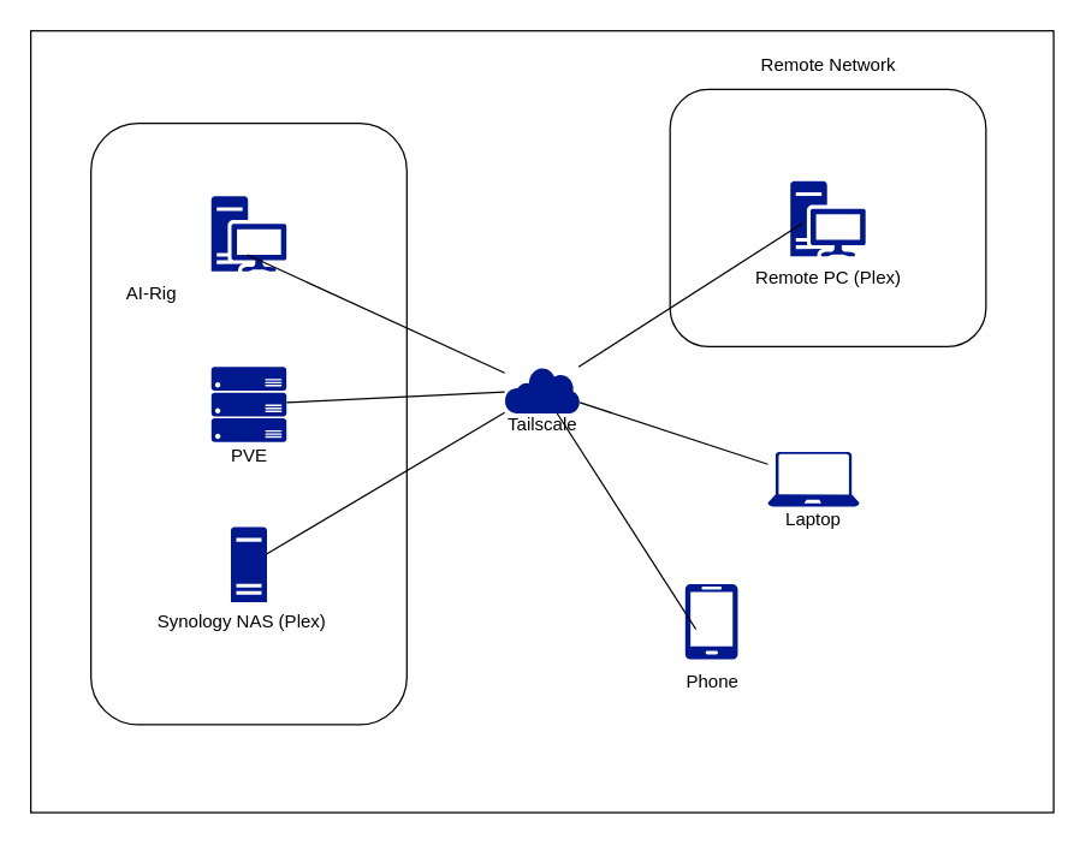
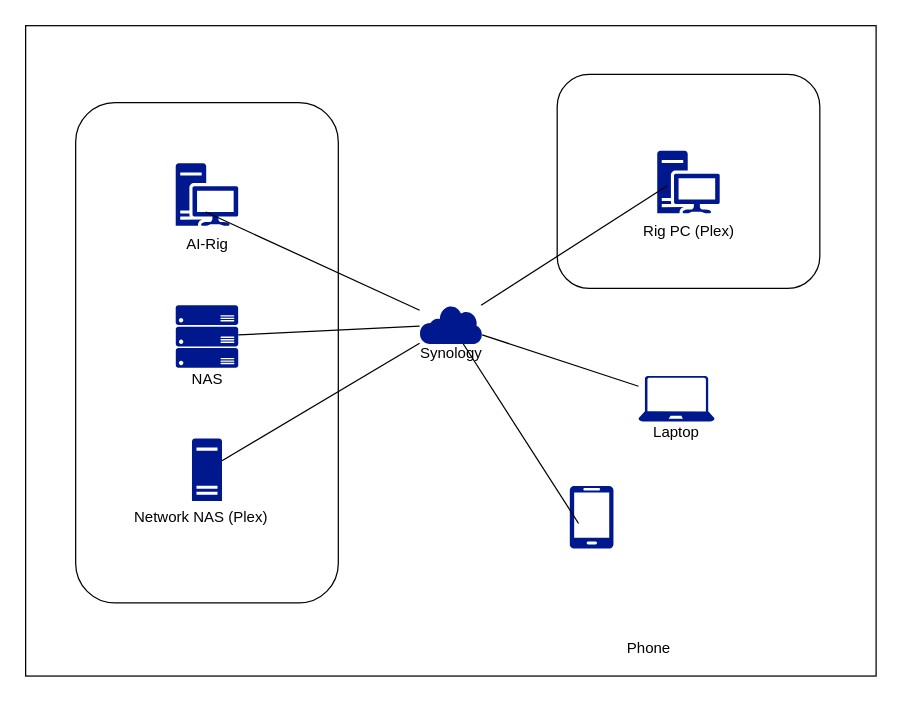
  <mxCell id="0" />
  <mxCell id="1" parent="0" />
  <mxCell id="2" value="" style="rounded=1;whiteSpace=wrap;html=1;fillColor=none;" vertex="1" parent="1"><mxGeometry x="60" y="81.5" width="210" height="400" as="geometry" /></mxCell>
  <mxCell id="3" value="" style="sketch=0;aspect=fixed;pointerEvents=1;shadow=0;dashed=0;html=1;strokeColor=none;labelPosition=center;verticalLabelPosition=bottom;verticalAlign=top;align=center;fillColor=#00188D;shape=mxgraph.mscae.enterprise.internet" vertex="1" parent="1"><mxGeometry x="335" y="243.5" width="50" height="31" as="geometry" /></mxCell>
  <mxCell id="4" value="" style="sketch=0;aspect=fixed;pointerEvents=1;shadow=0;dashed=0;html=1;strokeColor=none;labelPosition=center;verticalLabelPosition=bottom;verticalAlign=top;align=center;fillColor=#00188D;shape=mxgraph.azure.laptop" vertex="1" parent="1"><mxGeometry x="510" y="300" width="60.83" height="36.5" as="geometry" /></mxCell>
  <mxCell id="5" value="" style="sketch=0;aspect=fixed;pointerEvents=1;shadow=0;dashed=0;html=1;strokeColor=none;labelPosition=center;verticalLabelPosition=bottom;verticalAlign=top;align=center;fillColor=#00188D;shape=mxgraph.azure.server_rack" vertex="1" parent="1"><mxGeometry x="140" y="243.5" width="50" height="50" as="geometry" /></mxCell>
- <mxCell id="6" value="PVE" style="text;html=1;align=center;verticalAlign=middle;resizable=0;points=[];autosize=1;strokeColor=none;fillColor=none;" vertex="1" parent="1"><mxGeometry x="140" y="288" width="50" height="30" as="geometry" /></mxCell>
+ <mxCell id="6" value="NAS" style="text;html=1;align=center;verticalAlign=middle;resizable=0;points=[];autosize=1;strokeColor=none;fillColor=none;" vertex="1" parent="1"><mxGeometry x="140" y="288" width="50" height="30" as="geometry" /></mxCell>
  <mxCell id="7" value="Laptop" style="text;html=1;align=center;verticalAlign=middle;resizable=0;points=[];autosize=1;strokeColor=none;fillColor=none;" vertex="1" parent="1"><mxGeometry x="510" y="330" width="60" height="30" as="geometry" /></mxCell>
- <mxCell id="8" value="Tailscale" style="text;html=1;align=center;verticalAlign=middle;resizable=0;points=[];autosize=1;strokeColor=none;fillColor=none;" vertex="1" parent="1"><mxGeometry x="325" y="266.5" width="70" height="30" as="geometry" /></mxCell>
+ <mxCell id="8" value="Synology" style="text;html=1;align=center;verticalAlign=middle;resizable=0;points=[];autosize=1;strokeColor=none;fillColor=none;" vertex="1" parent="1"><mxGeometry x="325" y="266.5" width="70" height="30" as="geometry" /></mxCell>
  <mxCell id="9" value="" style="sketch=0;aspect=fixed;pointerEvents=1;shadow=0;dashed=0;html=1;strokeColor=none;labelPosition=center;verticalLabelPosition=bottom;verticalAlign=top;align=center;fillColor=#00188D;shape=mxgraph.mscae.enterprise.workstation_client" vertex="1" parent="1"><mxGeometry x="525" y="120" width="50" height="50" as="geometry" /></mxCell>
  <mxCell id="10" value="" style="sketch=0;aspect=fixed;pointerEvents=1;shadow=0;dashed=0;html=1;strokeColor=none;labelPosition=center;verticalLabelPosition=bottom;verticalAlign=top;align=center;fillColor=#00188D;shape=mxgraph.mscae.enterprise.workstation_client" vertex="1" parent="1"><mxGeometry x="140" y="130" width="50" height="50" as="geometry" /></mxCell>
  <mxCell id="11" value="" style="sketch=0;aspect=fixed;pointerEvents=1;shadow=0;dashed=0;html=1;strokeColor=none;labelPosition=center;verticalLabelPosition=bottom;verticalAlign=top;align=center;fillColor=#00188D;shape=mxgraph.azure.mobile" vertex="1" parent="1"><mxGeometry x="455" y="388" width="35" height="50" as="geometry" /></mxCell>
- <mxCell id="12" value="AI-Rig" style="text;html=1;align=center;verticalAlign=middle;resizable=0;points=[];autosize=1;strokeColor=none;fillColor=none;" vertex="1" parent="1"><mxGeometry x="70" y="180" width="60" height="30" as="geometry" /></mxCell>
- <mxCell id="13" value="Remote PC (Plex)" style="text;html=1;align=center;verticalAlign=middle;resizable=0;points=[];autosize=1;strokeColor=none;fillColor=none;" vertex="1" parent="1"><mxGeometry x="490" y="170" width="120" height="30" as="geometry" /></mxCell>
- <mxCell id="14" value="Phone" style="text;html=1;align=center;verticalAlign=middle;resizable=0;points=[];autosize=1;strokeColor=none;fillColor=none;" vertex="1" parent="1"><mxGeometry x="442.5" y="438" width="60" height="30" as="geometry" /></mxCell>
+ <mxCell id="12" value="AI-Rig" style="text;html=1;align=center;verticalAlign=middle;resizable=0;points=[];autosize=1;strokeColor=none;fillColor=none;" vertex="1" parent="1"><mxGeometry x="135" y="180" width="60" height="30" as="geometry" /></mxCell>
+ <mxCell id="13" value="Rig PC (Plex)" style="text;html=1;align=center;verticalAlign=middle;resizable=0;points=[];autosize=1;strokeColor=none;fillColor=none;" vertex="1" parent="1"><mxGeometry x="490" y="170" width="120" height="30" as="geometry" /></mxCell>
+ <mxCell id="14" value="Phone" style="text;html=1;align=center;verticalAlign=middle;resizable=0;points=[];autosize=1;strokeColor=none;fillColor=none;" vertex="1" parent="1"><mxGeometry x="487.5" y="503" width="60" height="30" as="geometry" /></mxCell>
  <mxCell id="15" value="" style="sketch=0;aspect=fixed;pointerEvents=1;shadow=0;dashed=0;html=1;strokeColor=none;labelPosition=center;verticalLabelPosition=bottom;verticalAlign=top;align=center;fillColor=#00188D;shape=mxgraph.mscae.enterprise.server_generic" vertex="1" parent="1"><mxGeometry x="153" y="350" width="24" height="50" as="geometry" /></mxCell>
- <mxCell id="16" value="Synology NAS (Plex)" style="text;html=1;align=center;verticalAlign=middle;resizable=0;points=[];autosize=1;strokeColor=none;fillColor=none;" vertex="1" parent="1"><mxGeometry x="90" y="398" width="140" height="30" as="geometry" /></mxCell>
+ <mxCell id="16" value="Network NAS (Plex)" style="text;html=1;align=center;verticalAlign=middle;resizable=0;points=[];autosize=1;strokeColor=none;fillColor=none;" vertex="1" parent="1"><mxGeometry x="90" y="398" width="140" height="30" as="geometry" /></mxCell>
  <mxCell id="17" value="" style="endArrow=none;html=1;rounded=0;" edge="1" parent="1" source="3" target="4"><mxGeometry width="50" height="50" relative="1" as="geometry"><mxPoint x="400" y="340" as="sourcePoint" /><mxPoint x="450" y="290" as="targetPoint" /></mxGeometry></mxCell>
  <mxCell id="18" value="" style="endArrow=none;html=1;rounded=0;entryX=0.203;entryY=0.6;entryDx=0;entryDy=0;entryPerimeter=0;" edge="1" parent="1" source="3" target="11"><mxGeometry width="50" height="50" relative="1" as="geometry"><mxPoint x="420" y="378" as="sourcePoint" /><mxPoint x="555" y="370" as="targetPoint" /></mxGeometry></mxCell>
  <mxCell id="19" value="" style="endArrow=none;html=1;rounded=0;entryX=0.16;entryY=0.56;entryDx=0;entryDy=0;entryPerimeter=0;" edge="1" parent="1" source="3" target="9"><mxGeometry width="50" height="50" relative="1" as="geometry"><mxPoint x="390" y="168" as="sourcePoint" /><mxPoint x="525" y="160" as="targetPoint" /></mxGeometry></mxCell>
  <mxCell id="20" value="" style="endArrow=none;html=1;rounded=0;exitX=0.48;exitY=0.78;exitDx=0;exitDy=0;exitPerimeter=0;" edge="1" parent="1" source="10" target="3"><mxGeometry width="50" height="50" relative="1" as="geometry"><mxPoint x="240" y="178" as="sourcePoint" /><mxPoint x="375" y="170" as="targetPoint" /></mxGeometry></mxCell>
  <mxCell id="21" value="" style="endArrow=none;html=1;rounded=0;" edge="1" parent="1" source="5" target="3"><mxGeometry width="50" height="50" relative="1" as="geometry"><mxPoint x="240" y="268" as="sourcePoint" /><mxPoint x="330" y="260" as="targetPoint" /></mxGeometry></mxCell>
  <mxCell id="22" value="" style="endArrow=none;html=1;rounded=0;" edge="1" parent="1" source="15" target="3"><mxGeometry width="50" height="50" relative="1" as="geometry"><mxPoint x="240" y="358" as="sourcePoint" /><mxPoint x="375" y="350" as="targetPoint" /></mxGeometry></mxCell>
  <mxCell id="23" value="" style="rounded=1;whiteSpace=wrap;html=1;fillColor=none;" vertex="1" parent="1"><mxGeometry x="445" y="59" width="210" height="171" as="geometry" /></mxCell>
- <mxCell id="24" value="Remote Network" style="text;html=1;align=center;verticalAlign=middle;resizable=0;points=[];autosize=1;strokeColor=none;fillColor=none;" vertex="1" parent="1"><mxGeometry x="495" y="28" width="110" height="30" as="geometry" /></mxCell>
  <mxCell id="25" value="" style="rounded=0;whiteSpace=wrap;html=1;fillColor=none;" vertex="1" parent="1"><mxGeometry x="20" y="20" width="680" height="520" as="geometry" /></mxCell>
